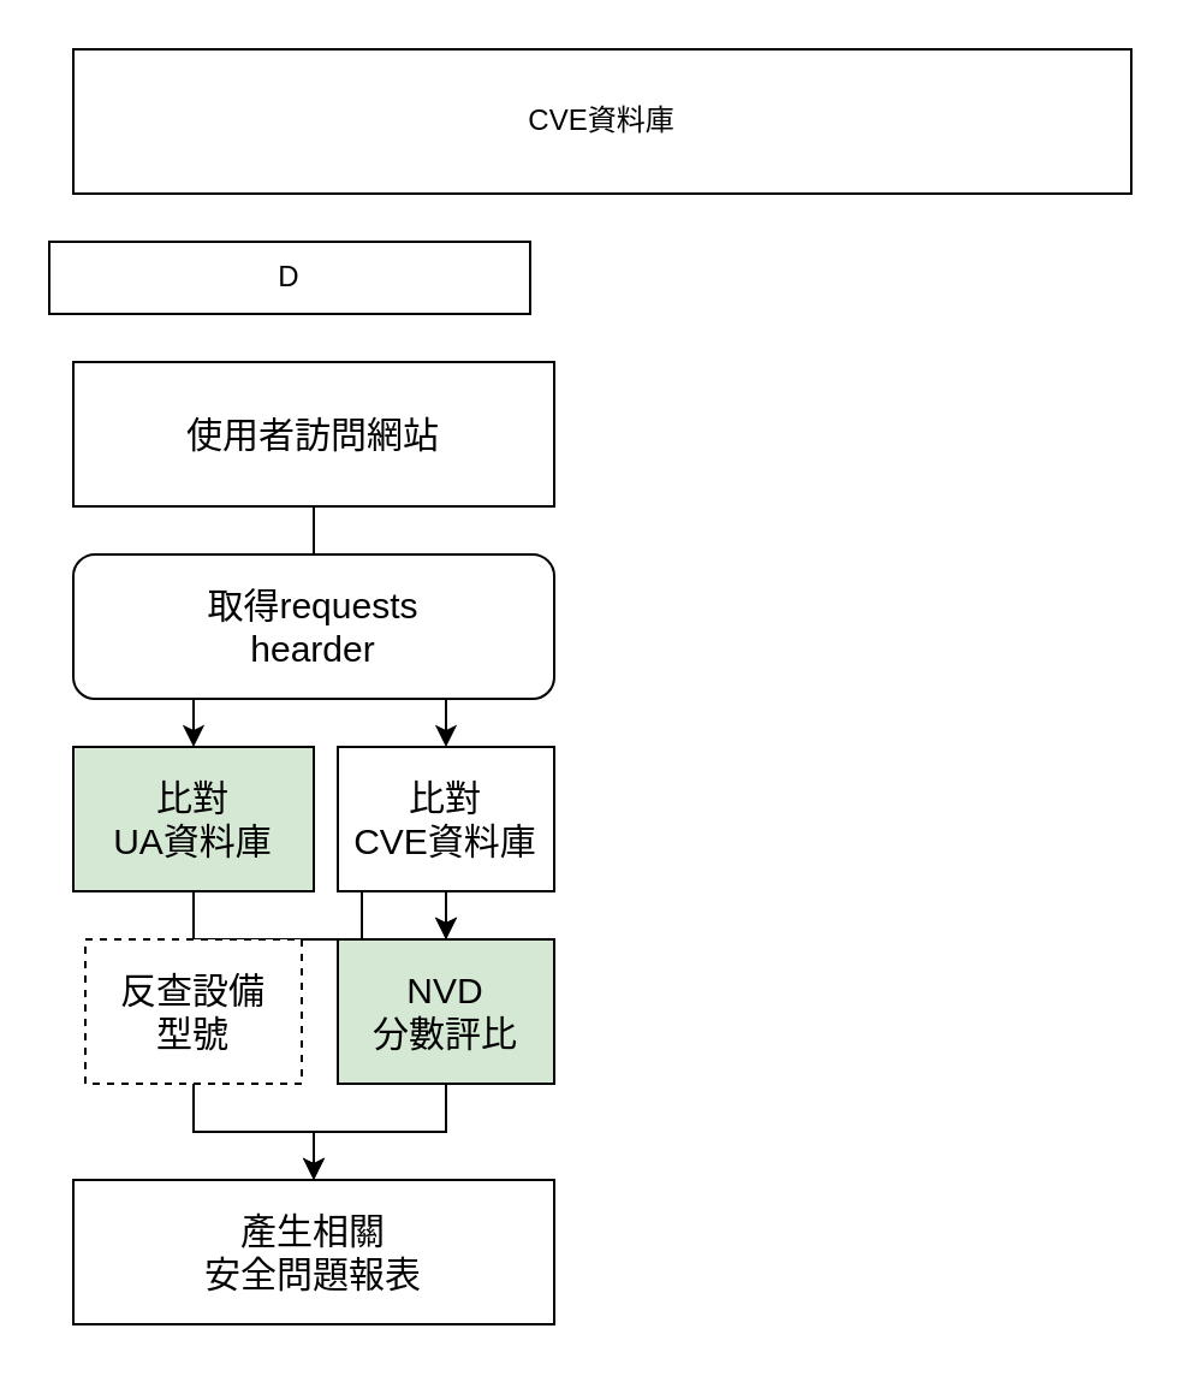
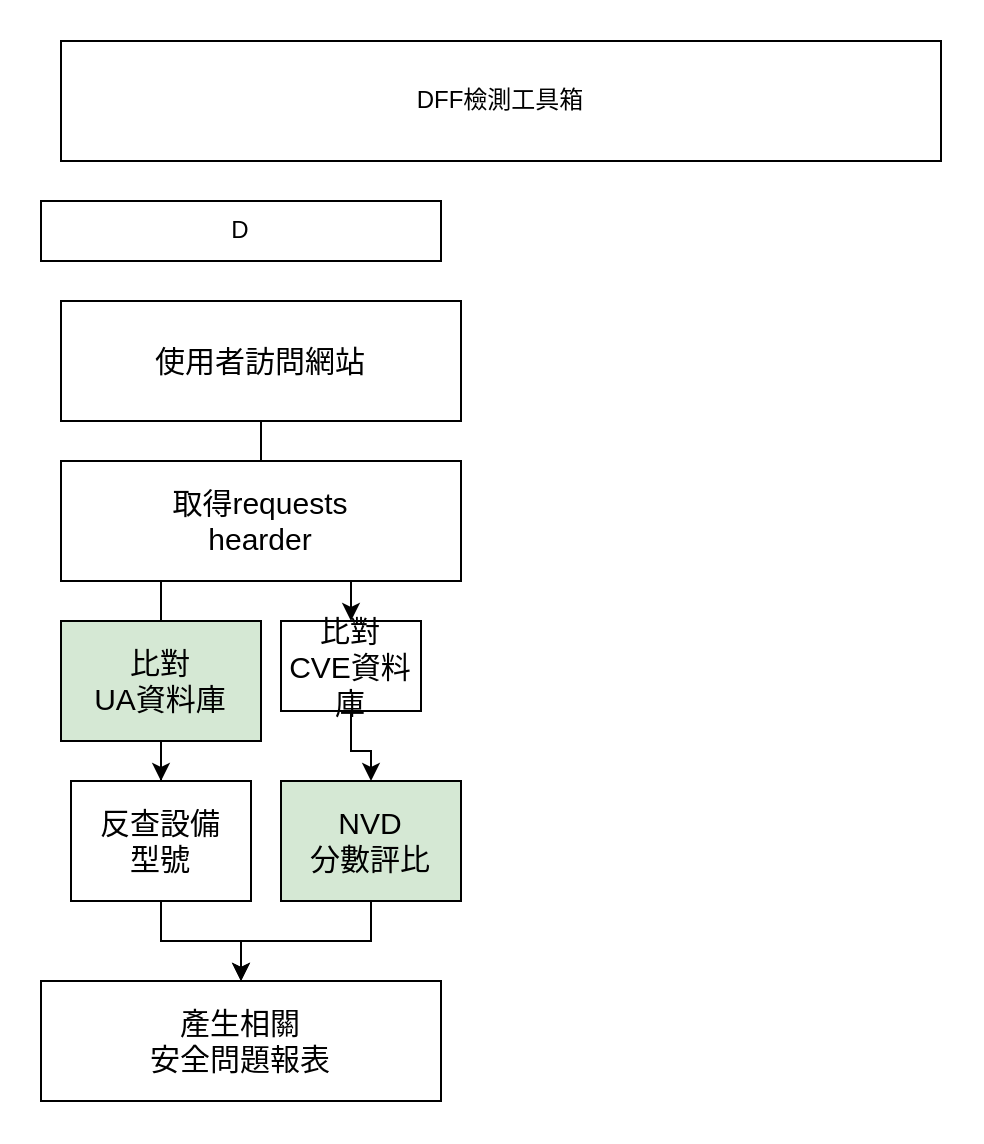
  <mxCell id="0" />
  <mxCell id="1" parent="0" />
- <mxCell id="2" value="CVE資料庫" style="rounded=0;whiteSpace=wrap;html=1;" vertex="1" parent="1"><mxGeometry x="30" y="20" width="440" height="60" as="geometry" /></mxCell>
+ <mxCell id="2" value="DFF檢測工具箱" style="rounded=0;whiteSpace=wrap;html=1;" vertex="1" parent="1"><mxGeometry x="30" y="20" width="440" height="60" as="geometry" /></mxCell>
  <mxCell id="3" value="D" style="rounded=0;whiteSpace=wrap;html=1;" vertex="1" parent="1"><mxGeometry x="20" y="100" width="200" height="30" as="geometry" /></mxCell>
  <mxCell id="4" value="" style="edgeStyle=orthogonalEdgeStyle;rounded=0;orthogonalLoop=1;jettySize=auto;html=1;fontSize=15;" edge="1" parent="1" source="5" target="11"><mxGeometry relative="1" as="geometry" /></mxCell>
  <mxCell id="5" value="使用者訪問網站" style="rounded=0;whiteSpace=wrap;html=1;fontSize=15;" vertex="1" parent="1"><mxGeometry x="30" y="150" width="200" height="60" as="geometry" /></mxCell>
- <mxCell id="6" style="edgeStyle=orthogonalEdgeStyle;rounded=0;orthogonalLoop=1;jettySize=auto;html=1;exitX=0.25;exitY=1;exitDx=0;exitDy=0;entryX=0.5;entryY=0;entryDx=0;entryDy=0;fontSize=15;" edge="1" parent="1" source="7" target="9"><mxGeometry relative="1" as="geometry" /></mxCell>
- <mxCell id="7" value="取得requests&lt;br style=&quot;font-size: 15px;&quot;&gt;hearder" style="whiteSpace=wrap;html=1;fontSize=15;rounded=1;" vertex="1" parent="1"><mxGeometry x="30" y="230" width="200" height="60" as="geometry" /></mxCell>
- <mxCell id="8" style="edgeStyle=orthogonalEdgeStyle;rounded=0;orthogonalLoop=1;jettySize=auto;html=1;exitX=0.5;exitY=1;exitDx=0;exitDy=0;fontSize=15;" edge="1" parent="1" source="9" target="14"><mxGeometry relative="1" as="geometry" /></mxCell>
+ <mxCell id="6" style="edgeStyle=orthogonalEdgeStyle;rounded=0;orthogonalLoop=1;jettySize=auto;html=1;exitX=0.25;exitY=1;exitDx=0;exitDy=0;entryX=0.5;entryY=0;entryDx=0;entryDy=0;fontSize=15;endArrow=none;" edge="1" parent="1" source="7" target="9"><mxGeometry relative="1" as="geometry" /></mxCell>
+ <mxCell id="7" value="取得requests&lt;br style=&quot;font-size: 15px;&quot;&gt;hearder" style="rounded=0;whiteSpace=wrap;html=1;fontSize=15;" vertex="1" parent="1"><mxGeometry x="30" y="230" width="200" height="60" as="geometry" /></mxCell>
+ <mxCell id="8" style="edgeStyle=orthogonalEdgeStyle;rounded=0;orthogonalLoop=1;jettySize=auto;html=1;exitX=0.5;exitY=1;exitDx=0;exitDy=0;fontSize=15;" edge="1" parent="1" source="9" target="16"><mxGeometry relative="1" as="geometry" /></mxCell>
  <mxCell id="9" value="比對&lt;br&gt;UA資料庫" style="rounded=0;whiteSpace=wrap;html=1;fontSize=15;fillColor=#d5e8d4;" vertex="1" parent="1"><mxGeometry x="30" y="310" width="100" height="60" as="geometry" /></mxCell>
  <mxCell id="10" style="edgeStyle=orthogonalEdgeStyle;rounded=0;orthogonalLoop=1;jettySize=auto;html=1;exitX=0.5;exitY=1;exitDx=0;exitDy=0;fontSize=15;" edge="1" parent="1" source="11" target="14"><mxGeometry relative="1" as="geometry" /></mxCell>
- <mxCell id="11" value="比對&lt;br&gt;CVE資料庫" style="rounded=0;whiteSpace=wrap;html=1;fontSize=15;" vertex="1" parent="1"><mxGeometry x="140" y="310" width="90" height="60" as="geometry" /></mxCell>
- <mxCell id="12" value="產生相關&lt;br&gt;安全問題報表" style="rounded=0;whiteSpace=wrap;html=1;fontSize=15;" vertex="1" parent="1"><mxGeometry x="30" y="490" width="200" height="60" as="geometry" /></mxCell>
+ <mxCell id="11" value="比對&lt;br&gt;CVE資料庫" style="rounded=0;whiteSpace=wrap;html=1;fontSize=15;" vertex="1" parent="1"><mxGeometry x="140" y="310" width="70" height="45" as="geometry" /></mxCell>
+ <mxCell id="12" value="產生相關&lt;br&gt;安全問題報表" style="rounded=0;whiteSpace=wrap;html=1;fontSize=15;" vertex="1" parent="1"><mxGeometry x="20" y="490" width="200" height="60" as="geometry" /></mxCell>
  <mxCell id="13" style="edgeStyle=orthogonalEdgeStyle;rounded=0;orthogonalLoop=1;jettySize=auto;html=1;exitX=0.5;exitY=1;exitDx=0;exitDy=0;entryX=0.5;entryY=0;entryDx=0;entryDy=0;fontSize=15;" edge="1" parent="1" source="14" target="12"><mxGeometry relative="1" as="geometry" /></mxCell>
  <mxCell id="14" value="NVD&lt;br&gt;分數評比" style="rounded=0;whiteSpace=wrap;html=1;fontSize=15;fillColor=#d5e8d4;" vertex="1" parent="1"><mxGeometry x="140" y="390" width="90" height="60" as="geometry" /></mxCell>
  <mxCell id="15" style="edgeStyle=orthogonalEdgeStyle;rounded=0;orthogonalLoop=1;jettySize=auto;html=1;exitX=0.5;exitY=1;exitDx=0;exitDy=0;entryX=0.5;entryY=0;entryDx=0;entryDy=0;fontSize=15;" edge="1" parent="1" source="16" target="12"><mxGeometry relative="1" as="geometry" /></mxCell>
- <mxCell id="16" value="反查設備&lt;br&gt;型號" style="rounded=0;whiteSpace=wrap;html=1;fontSize=15;dashed=1;" vertex="1" parent="1"><mxGeometry x="35" y="390" width="90" height="60" as="geometry" /></mxCell>
+ <mxCell id="16" value="反查設備&lt;br&gt;型號" style="rounded=0;whiteSpace=wrap;html=1;fontSize=15;" vertex="1" parent="1"><mxGeometry x="35" y="390" width="90" height="60" as="geometry" /></mxCell>
